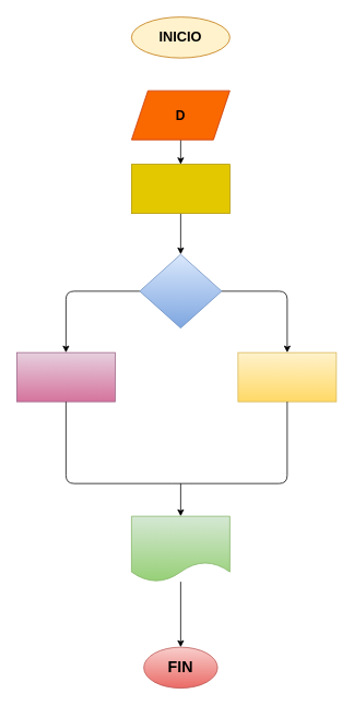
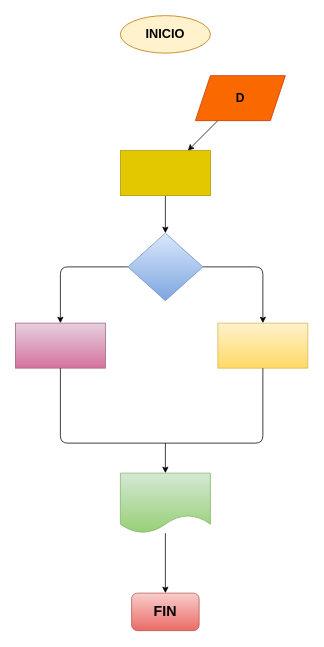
  <mxCell id="0" />
  <mxCell id="1" parent="0" />
  <mxCell id="2" value="&lt;b&gt;&lt;font style=&quot;font-size: 17px;&quot;&gt;INICIO&lt;/font&gt;&lt;/b&gt;" style="ellipse;whiteSpace=wrap;html=1;fillColor=#fff2cc;fontColor=#000000;strokeColor=#BD7000;" vertex="1" parent="1"><mxGeometry x="160" y="20" width="120" height="50" as="geometry" /></mxCell>
  <mxCell id="3" value="" style="edgeStyle=none;html=1;fontSize=17;fontColor=#000000;" edge="1" parent="1" source="4" target="6"><mxGeometry relative="1" as="geometry" /></mxCell>
- <mxCell id="4" value="&lt;b&gt;&lt;font style=&quot;font-size: 16px;&quot;&gt;D&lt;/font&gt;&lt;/b&gt;" style="shape=parallelogram;perimeter=parallelogramPerimeter;whiteSpace=wrap;html=1;fixedSize=1;fillColor=#fa6800;fontColor=#000000;strokeColor=#C73500;" vertex="1" parent="1"><mxGeometry x="160" y="110" width="120" height="60" as="geometry" /></mxCell>
+ <mxCell id="4" value="&lt;b&gt;&lt;font style=&quot;font-size: 16px;&quot;&gt;D&lt;/font&gt;&lt;/b&gt;" style="shape=parallelogram;perimeter=parallelogramPerimeter;whiteSpace=wrap;html=1;fixedSize=1;fillColor=#fa6800;fontColor=#000000;strokeColor=#C73500;" vertex="1" parent="1"><mxGeometry x="260" y="100" width="120" height="60" as="geometry" /></mxCell>
  <mxCell id="5" value="" style="edgeStyle=none;html=1;fontSize=17;fontColor=#000000;" edge="1" parent="1" source="6" target="9"><mxGeometry relative="1" as="geometry" /></mxCell>
  <mxCell id="6" value="" style="whiteSpace=wrap;html=1;fillColor=#e3c800;strokeColor=#B09500;fontColor=#000000;" vertex="1" parent="1"><mxGeometry x="160" y="200" width="120" height="60" as="geometry" /></mxCell>
  <mxCell id="7" value="" style="edgeStyle=none;html=1;fontSize=17;fontColor=#000000;" edge="1" parent="1" source="9" target="10"><mxGeometry relative="1" as="geometry"><Array as="points"><mxPoint x="80" y="355" /></Array></mxGeometry></mxCell>
  <mxCell id="8" value="" style="edgeStyle=none;html=1;fontSize=17;fontColor=#000000;" edge="1" parent="1" source="9" target="11"><mxGeometry relative="1" as="geometry"><Array as="points"><mxPoint x="350" y="355" /></Array></mxGeometry></mxCell>
  <mxCell id="9" value="" style="rhombus;whiteSpace=wrap;html=1;fillColor=#dae8fc;strokeColor=#6c8ebf;gradientColor=#7ea6e0;" vertex="1" parent="1"><mxGeometry x="170" y="310" width="100" height="90" as="geometry" /></mxCell>
  <mxCell id="10" value="" style="whiteSpace=wrap;html=1;fillColor=#e6d0de;strokeColor=#996185;gradientColor=#d5739d;" vertex="1" parent="1"><mxGeometry x="20" y="430" width="120" height="60" as="geometry" /></mxCell>
  <mxCell id="11" value="" style="whiteSpace=wrap;html=1;fillColor=#fff2cc;gradientColor=#ffd966;strokeColor=#d6b656;" vertex="1" parent="1"><mxGeometry x="290" y="430" width="120" height="60" as="geometry" /></mxCell>
  <mxCell id="12" value="" style="endArrow=none;html=1;fontSize=17;fontColor=#000000;exitX=0.5;exitY=1;exitDx=0;exitDy=0;entryX=0.5;entryY=1;entryDx=0;entryDy=0;" edge="1" parent="1" source="10" target="11"><mxGeometry width="50" height="50" relative="1" as="geometry"><mxPoint x="220" y="530" as="sourcePoint" /><mxPoint x="366" y="500" as="targetPoint" /><Array as="points"><mxPoint x="80" y="590" /><mxPoint x="220" y="590" /><mxPoint x="350" y="590" /></Array></mxGeometry></mxCell>
  <mxCell id="13" value="" style="endArrow=classic;html=1;fontSize=17;fontColor=#000000;" edge="1" parent="1"><mxGeometry width="50" height="50" relative="1" as="geometry"><mxPoint x="220" y="590" as="sourcePoint" /><mxPoint x="220" y="630" as="targetPoint" /></mxGeometry></mxCell>
  <mxCell id="14" value="" style="edgeStyle=none;html=1;fontSize=17;fontColor=#000000;" edge="1" parent="1" source="15" target="16"><mxGeometry relative="1" as="geometry" /></mxCell>
  <mxCell id="15" value="" style="shape=document;whiteSpace=wrap;html=1;boundedLbl=1;fontSize=17;fillColor=#d5e8d4;gradientColor=#97d077;strokeColor=#82b366;" vertex="1" parent="1"><mxGeometry x="160" y="630" width="120" height="80" as="geometry" /></mxCell>
- <mxCell id="16" value="&lt;b&gt;&lt;font style=&quot;font-size: 19px;&quot;&gt;FIN&lt;/font&gt;&lt;/b&gt;" style="ellipse;whiteSpace=wrap;html=1;fontSize=17;fillColor=#f8cecc;gradientColor=#ea6b66;strokeColor=#b85450;" vertex="1" parent="1"><mxGeometry x="175" y="790" width="90" height="50" as="geometry" /></mxCell>
+ <mxCell id="16" value="&lt;b&gt;&lt;font style=&quot;font-size: 19px;&quot;&gt;FIN&lt;/font&gt;&lt;/b&gt;" style="whiteSpace=wrap;html=1;fontSize=17;fillColor=#f8cecc;gradientColor=#ea6b66;strokeColor=#b85450;rounded=1;" vertex="1" parent="1"><mxGeometry x="175" y="790" width="90" height="50" as="geometry" /></mxCell>
